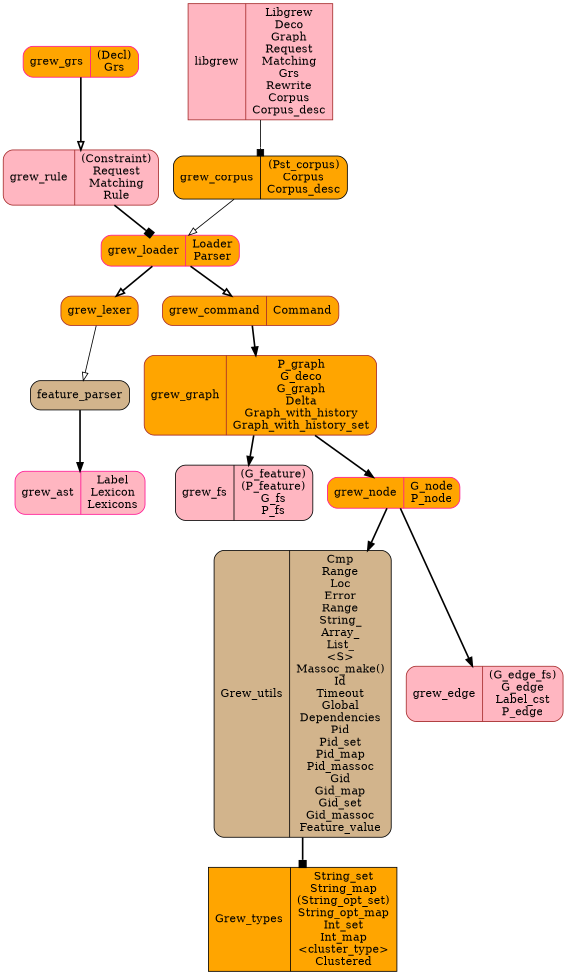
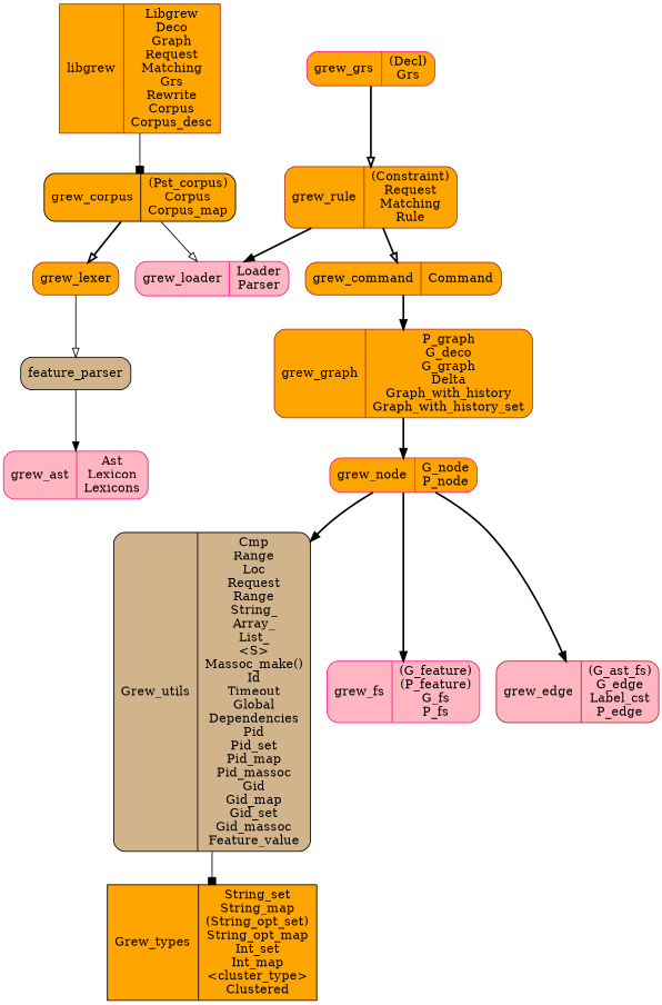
  digraph {
    rankdir=TB
    node [color=brown fillcolor=orange shape=Mrecord style=filled]
    edge [arrowhead=normal style=bold]
    n1 [color=black label="Grew_types|String_set\nString_map\n(String_opt_set)\nString_opt_map\nInt_set\nInt_map\n&lt;cluster_type&gt;\nClustered" shape=record]
-   n2 [color=black fillcolor=tan label="Grew_utils|Cmp\nRange\nLoc\nError\nRange\nString_\nArray_\nList_\n&lt;S&gt;\nMassoc_make()\nId\nTimeout\nGlobal\nDependencies\nPid\nPid_set\nPid_map\nPid_massoc\nGid\nGid_map\nGid_set\nGid_massoc\nFeature_value"]
-   n3 [color=deeppink fillcolor=lightpink label="grew_ast|Label\nLexicon\nLexicons"]
-   n4 [color=deeppink label="grew_loader|Loader\nParser"]
+   n2 [color=black fillcolor=tan label="Grew_utils|Cmp\nRange\nLoc\nRequest\nRange\nString_\nArray_\nList_\n&lt;S&gt;\nMassoc_make()\nId\nTimeout\nGlobal\nDependencies\nPid\nPid_set\nPid_map\nPid_massoc\nGid\nGid_map\nGid_set\nGid_massoc\nFeature_value"]
+   n3 [color=deeppink fillcolor=lightpink label="grew_ast|Ast\nLexicon\nLexicons"]
+   n4 [color=deeppink fillcolor=lightpink label="grew_loader|Loader\nParser"]
    grew_lexer
    n6 [color=black fillcolor=tan label=feature_parser]
-   n7 [color=black fillcolor=lightpink label="grew_fs|(G_feature)\n(P_feature)\nG_fs\nP_fs"]
-   n8 [fillcolor=lightpink label="grew_edge|(G_edge_fs)\nG_edge\nLabel_cst\nP_edge"]
+   n7 [color=deeppink fillcolor=lightpink label="grew_fs|(G_feature)\n(P_feature)\nG_fs\nP_fs"]
+   n8 [fillcolor=lightpink label="grew_edge|(G_ast_fs)\nG_edge\nLabel_cst\nP_edge"]
    n9 [color=deeppink label="grew_node|G_node\nP_node"]
    n10 [label="grew_command|Command"]
    n11 [label="grew_graph|P_graph\nG_deco\nG_graph\nDelta\nGraph_with_history\nGraph_with_history_set"]
-   n12 [fillcolor=lightpink label="grew_rule|(Constraint)\nRequest\nMatching\nRule"]
+   n12 [label="grew_rule|(Constraint)\nRequest\nMatching\nRule"]
    n13 [color=deeppink label="grew_grs|(Decl)\nGrs"]
-   n14 [color=black label="grew_corpus|(Pst_corpus)\nCorpus\nCorpus_desc"]
-   n15 [fillcolor=lightpink label="libgrew|Libgrew\nDeco\nGraph\nRequest\nMatching\nGrs\nRewrite\nCorpus\nCorpus_desc" shape=record]
-   n2 -> n1 [arrowhead=box]
-   n4 -> grew_lexer [arrowhead=onormal]
+   n14 [color=black label="grew_corpus|(Pst_corpus)\nCorpus\nCorpus_map"]
+   n15 [label="libgrew|Libgrew\nDeco\nGraph\nRequest\nMatching\nGrs\nRewrite\nCorpus\nCorpus_desc" shape=record]
+   n2 -> n1 [arrowhead=box style=solid]
+   n14 -> grew_lexer [arrowhead=onormal]
    grew_lexer -> n6 [arrowhead=onormal style=solid]
-   n6 -> n3
+   n6 -> n3 [style=solid]
    n9 -> n2
-   n11 -> n7
+   n9 -> n7
    n9 -> n8
    n10 -> n11
    n11 -> n9
-   n12 -> n4 [arrowhead=box]
-   n4 -> n10 [arrowhead=onormal]
+   n12 -> n4
+   n12 -> n10 [arrowhead=onormal]
    n13 -> n12 [arrowhead=onormal]
    n14 -> n4 [arrowhead=onormal style=solid]
    n15 -> n14 [arrowhead=box style=solid]
  }
